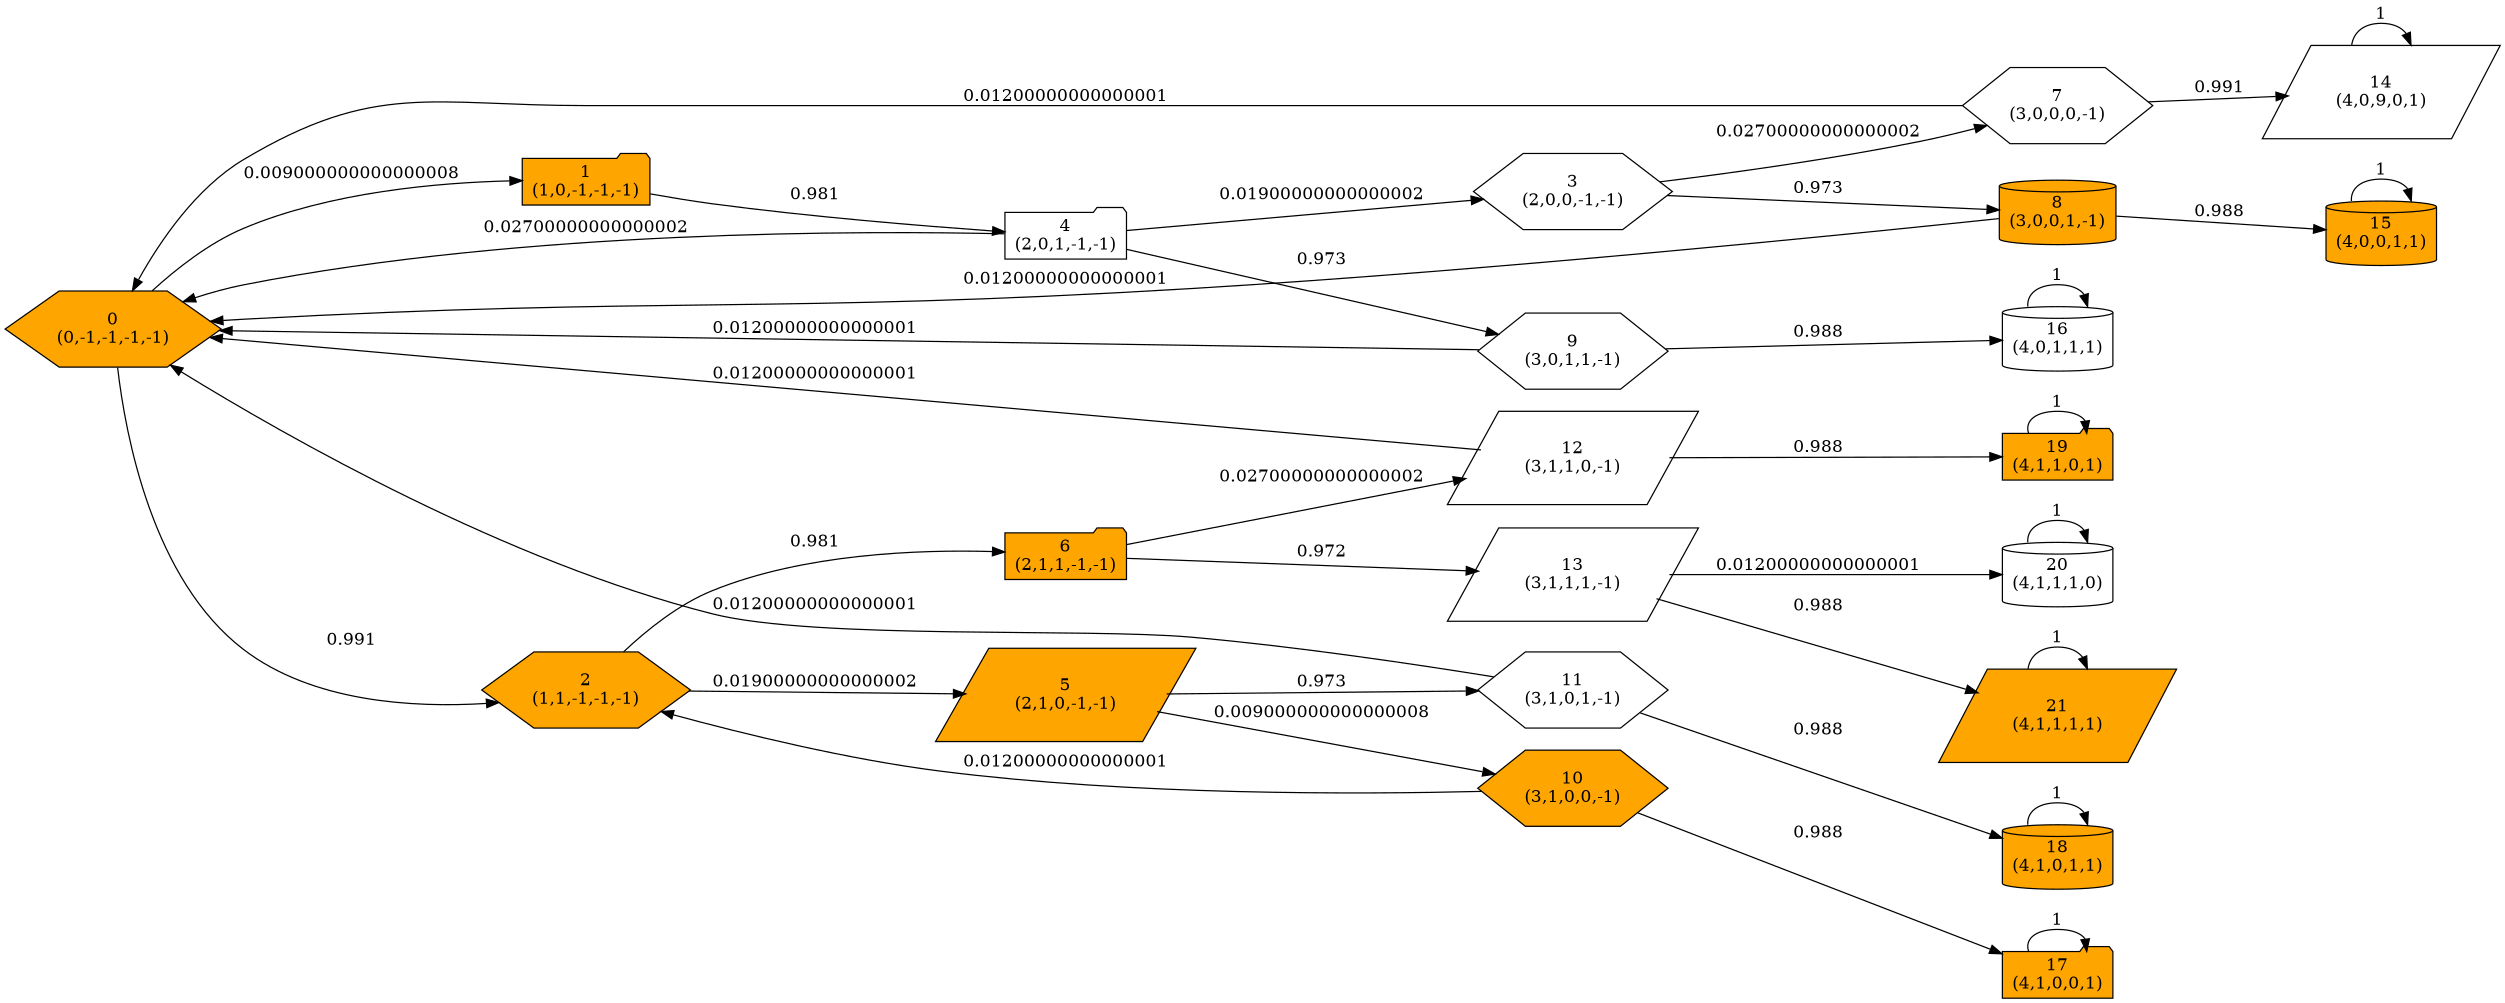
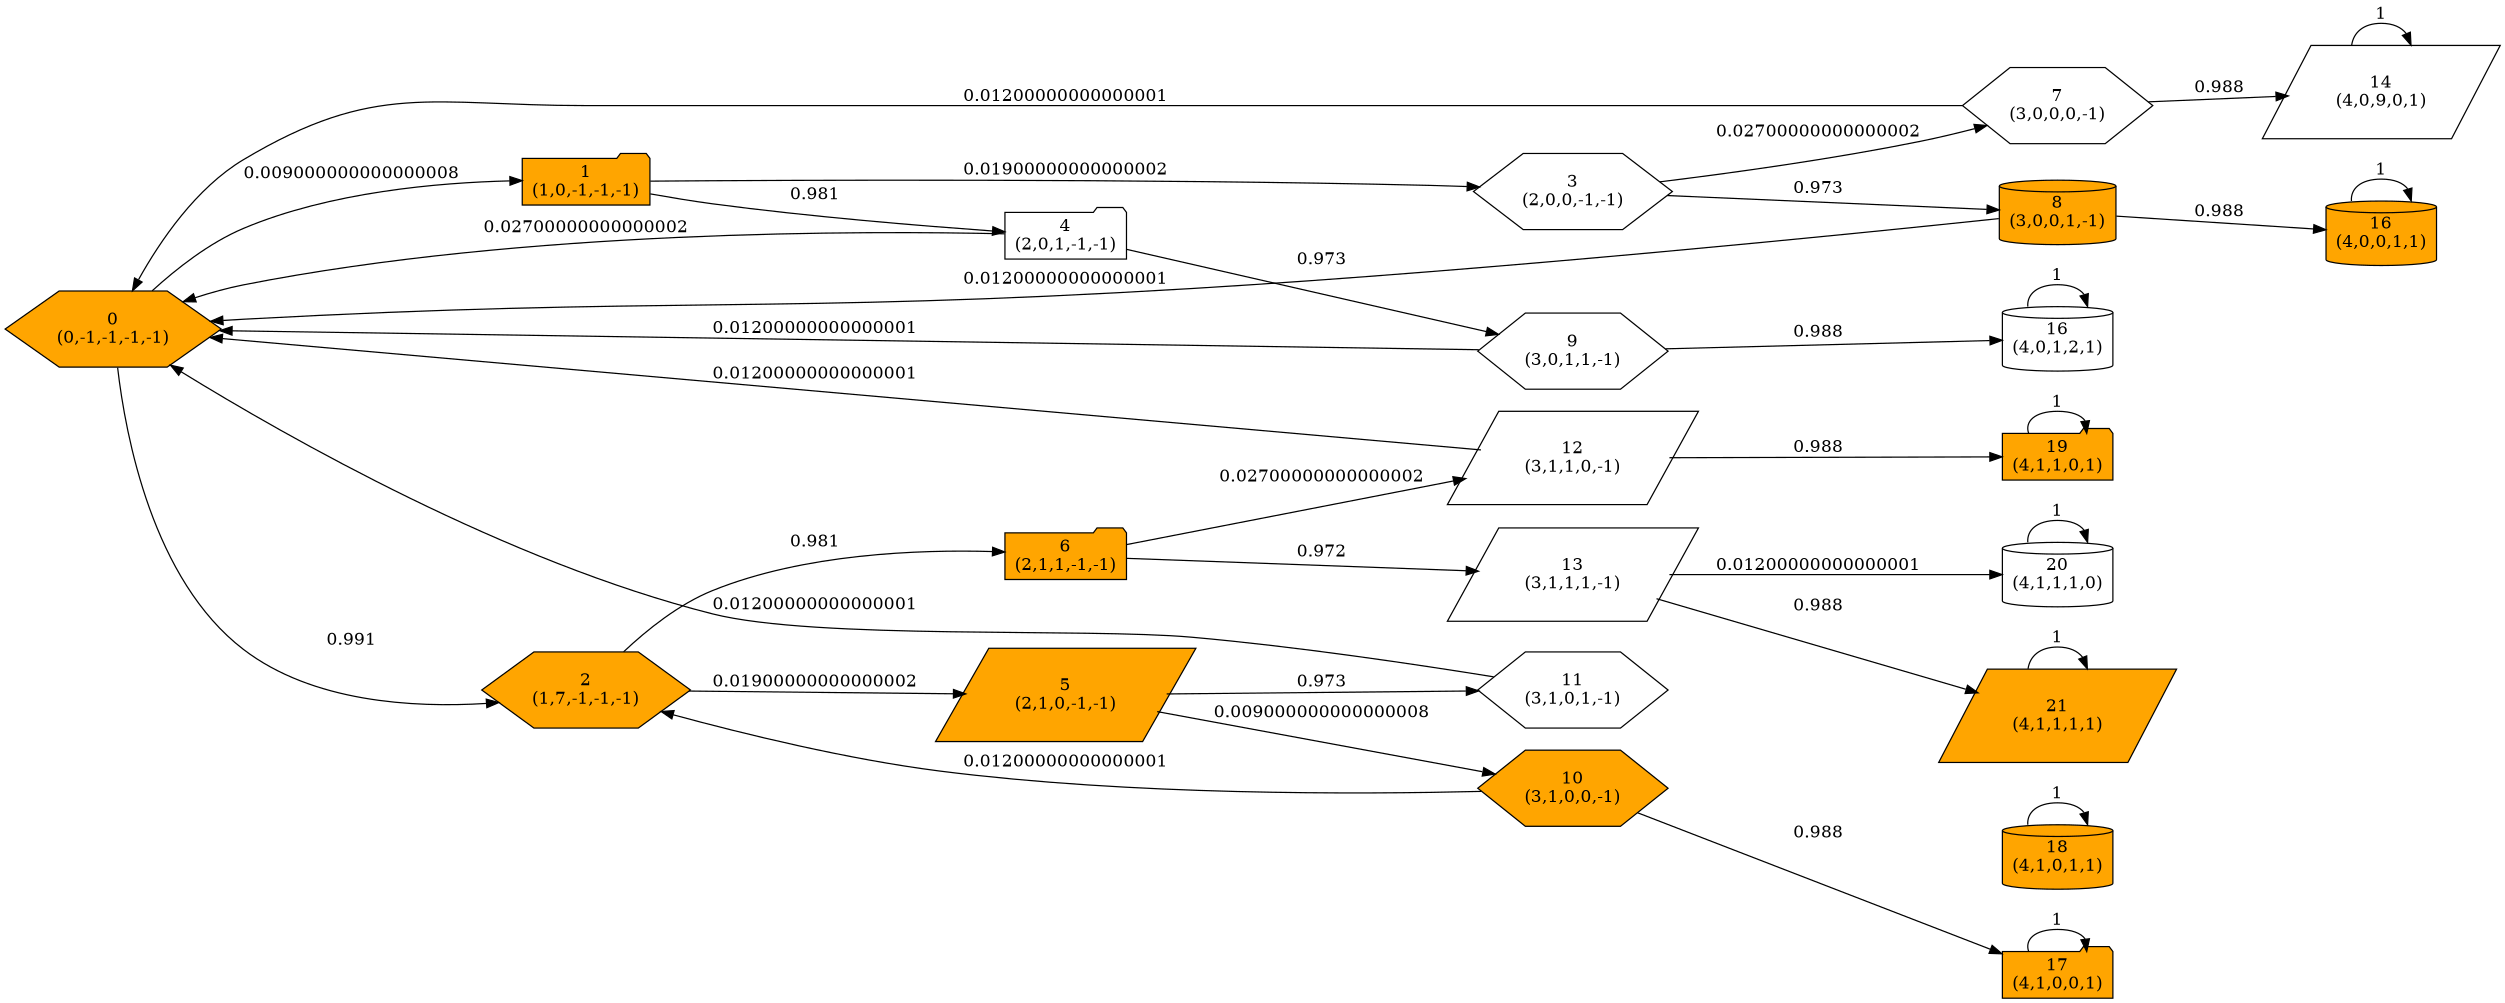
  digraph {
    rankdir=LR
    node [fillcolor=orange shape=hexagon style=filled]
    n1 [label="0\n(0,-1,-1,-1,-1)"]
    n2 [label="1\n(1,0,-1,-1,-1)" shape=folder]
-   n3 [label="2\n(1,1,-1,-1,-1)"]
+   n3 [label="2\n(1,7,-1,-1,-1)"]
    n4 [fillcolor=white label="3\n(2,0,0,-1,-1)"]
    n5 [fillcolor=white label="4\n(2,0,1,-1,-1)" shape=folder]
    n6 [label="5\n(2,1,0,-1,-1)" shape=parallelogram]
    n7 [label="6\n(2,1,1,-1,-1)" shape=folder]
    n8 [fillcolor=white label="7\n(3,0,0,0,-1)"]
    n9 [label="8\n(3,0,0,1,-1)" shape=cylinder]
    n10 [fillcolor=white label="9\n(3,0,1,1,-1)"]
    n11 [label="10\n(3,1,0,0,-1)"]
    n12 [fillcolor=white label="11\n(3,1,0,1,-1)"]
    n13 [fillcolor=white label="12\n(3,1,1,0,-1)" shape=parallelogram]
    n14 [fillcolor=white label="13\n(3,1,1,1,-1)" shape=parallelogram]
    n15 [fillcolor=white label="14\n(4,0,9,0,1)" shape=parallelogram]
-   n16 [label="15\n(4,0,0,1,1)" shape=cylinder]
-   n17 [fillcolor=white label="16\n(4,0,1,1,1)" shape=cylinder]
+   n16 [label="16\n(4,0,0,1,1)" shape=cylinder]
+   n17 [fillcolor=white label="16\n(4,0,1,2,1)" shape=cylinder]
    n18 [label="17\n(4,1,0,0,1)" shape=folder]
    n19 [label="18\n(4,1,0,1,1)" shape=cylinder]
    n20 [label="19\n(4,1,1,0,1)" shape=folder]
    n21 [fillcolor=white label="20\n(4,1,1,1,0)" shape=cylinder]
    n22 [label="21\n(4,1,1,1,1)" shape=parallelogram]
    n1 -> n2 [label=0.009000000000000008]
    n1 -> n3 [label=0.991]
-   n5 -> n4 [label=0.01900000000000002]
+   n2 -> n4 [label=0.01900000000000002]
    n2 -> n5 [label=0.981]
    n3 -> n6 [label=0.01900000000000002]
    n3 -> n7 [label=0.981]
    n4 -> n8 [label=0.02700000000000002]
    n4 -> n9 [label=0.973]
    n5 -> n1 [label=0.02700000000000002]
    n5 -> n10 [label=0.973]
    n6 -> n11 [label=0.009000000000000008]
    n6 -> n12 [label=0.973]
    n7 -> n13 [label=0.02700000000000002]
    n7 -> n14 [label=0.972]
    n8 -> n1 [label=0.01200000000000001]
-   n8 -> n15 [label=0.991]
+   n8 -> n15 [label=0.988]
    n9 -> n1 [label=0.01200000000000001]
    n9 -> n16 [label=0.988]
    n10 -> n1 [label=0.01200000000000001]
    n10 -> n17 [label=0.988]
    n11 -> n3 [label=0.01200000000000001]
    n11 -> n18 [label=0.988]
    n12 -> n1 [label=0.01200000000000001]
-   n12 -> n19 [label=0.988]
    n13 -> n1 [label=0.01200000000000001]
    n13 -> n20 [label=0.988]
    n14 -> n21 [label=0.01200000000000001]
    n14 -> n22 [label=0.988]
    n15 -> n15 [label=1]
    n16 -> n16 [label=1]
    n17 -> n17 [label=1]
    n18 -> n18 [label=1]
    n19 -> n19 [label=1]
    n20 -> n20 [label=1]
    n21 -> n21 [label=1]
    n22 -> n22 [label=1]
  }
